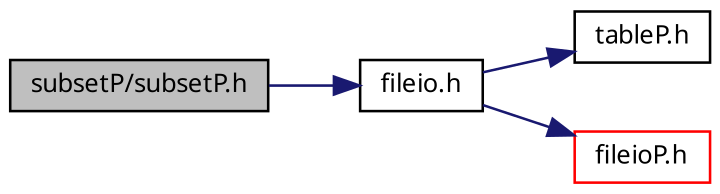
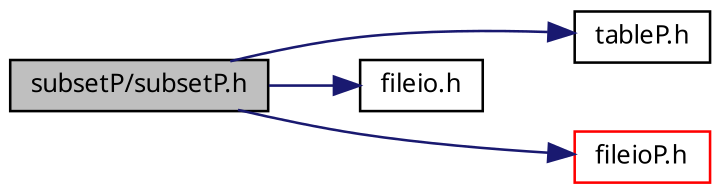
  digraph {
    rankdir=LR
    node [color=black fillcolor=white fontname="FreeSans.ttf" fontsize=10 shape=record style=filled]
    edge [color=midnightblue fontname="FreeSans.ttf" fontsize=10 labelfontname="FreeSans.ttf" labelfontsize=10 style=solid]
    n1 [fillcolor=grey75 fontcolor=black height=0.2 label="subsetP/subsetP.h" width=0.4]
    n2 [height=0.2 label="tableP.h" width=0.4]
    n3 [height=0.2 label="fileio.h" width=0.4]
    n4 [color=red height=0.2 label="fileioP.h" width=0.4]
-   n3 -> n2
+   n1 -> n2
    n1 -> n3
-   n3 -> n4
+   n1 -> n4
  }
